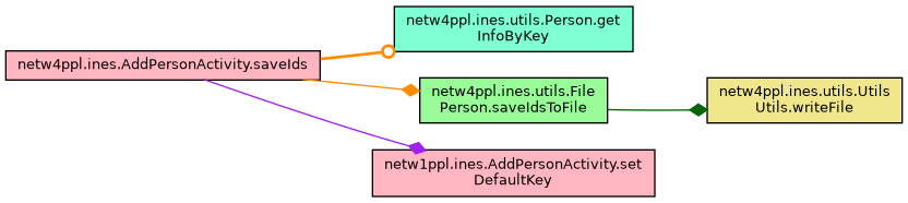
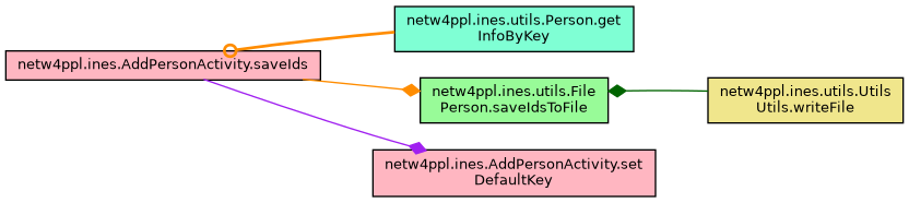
  digraph {
    rankdir=LR
    node [color=black fillcolor=lightpink fontname=Helvetica fontsize=10 shape=record style=filled]
    edge [arrowhead=diamond color=darkorange fontname=Helvetica fontsize=10 labelfontname=Helvetica labelfontsize=10 style=solid]
    n1 [fontcolor=black height=0.2 label="netw4ppl.ines.AddPersonActivity.saveIds" width=0.4]
    n2 [fillcolor=aquamarine height=0.2 label="netw4ppl.ines.utils.Person.get\lInfoByKey" width=0.4]
    n3 [fillcolor=palegreen height=0.2 label="netw4ppl.ines.utils.File\lPerson.saveIdsToFile" width=0.4]
-   n4 [height=0.2 label="netw1ppl.ines.AddPersonActivity.set\lDefaultKey" width=0.4]
+   n4 [height=0.2 label="netw4ppl.ines.AddPersonActivity.set\lDefaultKey" width=0.4]
    n5 [fillcolor=khaki height=0.2 label="netw4ppl.ines.utils.Utils\lUtils.writeFile" width=0.4]
-   n1 -> n2 [arrowhead=odot style=bold]
+   n2 -> n1 [arrowhead=odot style=bold]
    n1 -> n3
    n1 -> n4 [color=purple]
-   n3 -> n5 [color=darkgreen]
+   n5 -> n3 [color=darkgreen]
  }
